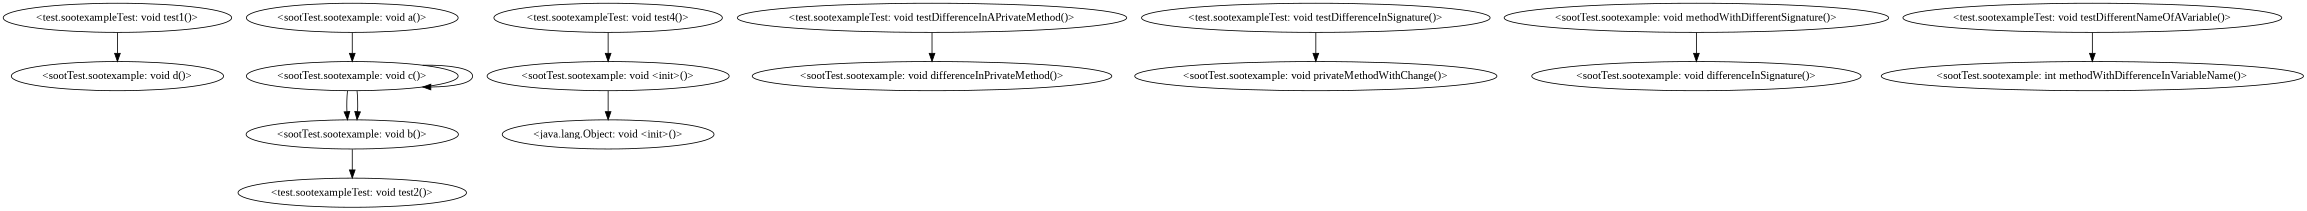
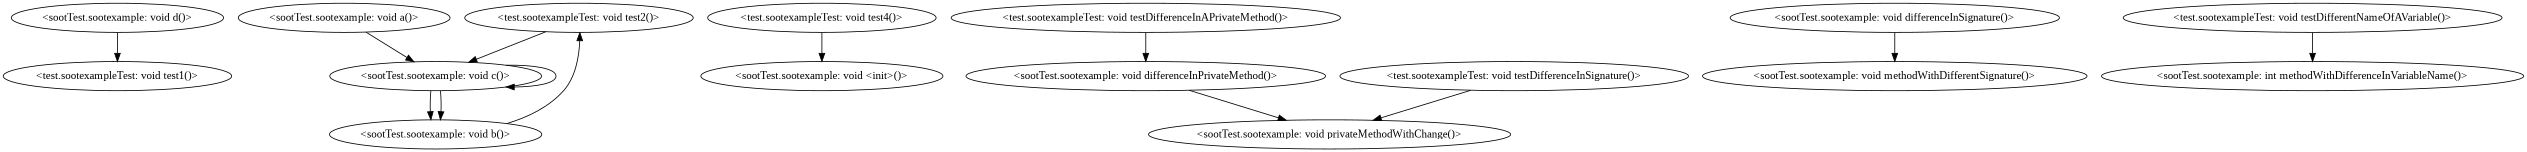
  digraph {
    fontname="Liberation Serif"
    node [fontname="Liberation Serif"]
    edge [fontname="Liberation Serif"]
    "<test.sootexampleTest: void test1()>"
    "<sootTest.sootexample: void d()>"
    "<test.sootexampleTest: void test2()>"
    "<sootTest.sootexample: void c()>"
    "<sootTest.sootexample: void b()>"
    "<sootTest.sootexample: void <init>()>"
-   "<java.lang.Object: void <init>()>"
    "<test.sootexampleTest: void test4()>"
    "<test.sootexampleTest: void testDifferenceInAPrivateMethod()>"
    "<sootTest.sootexample: void differenceInPrivateMethod()>"
    "<sootTest.sootexample: void privateMethodWithChange()>"
    "<test.sootexampleTest: void testDifferenceInSignature()>"
    "<sootTest.sootexample: void differenceInSignature()>"
    "<sootTest.sootexample: void methodWithDifferentSignature()>"
    "<test.sootexampleTest: void testDifferentNameOfAVariable()>"
    "<sootTest.sootexample: int methodWithDifferenceInVariableName()>"
    "<sootTest.sootexample: void a()>"
-   "<test.sootexampleTest: void test1()>" -> "<sootTest.sootexample: void d()>"
+   "<sootTest.sootexample: void d()>" -> "<test.sootexampleTest: void test1()>"
+   "<test.sootexampleTest: void test2()>" -> "<sootTest.sootexample: void c()>"
    "<sootTest.sootexample: void c()>" -> "<sootTest.sootexample: void c()>"
    "<sootTest.sootexample: void c()>" -> "<sootTest.sootexample: void b()>"
    "<sootTest.sootexample: void c()>" -> "<sootTest.sootexample: void b()>"
    "<sootTest.sootexample: void b()>" -> "<test.sootexampleTest: void test2()>"
-   "<sootTest.sootexample: void <init>()>" -> "<java.lang.Object: void <init>()>"
    "<test.sootexampleTest: void test4()>" -> "<sootTest.sootexample: void <init>()>"
    "<test.sootexampleTest: void testDifferenceInAPrivateMethod()>" -> "<sootTest.sootexample: void differenceInPrivateMethod()>"
+   "<sootTest.sootexample: void differenceInPrivateMethod()>" -> "<sootTest.sootexample: void privateMethodWithChange()>"
    "<test.sootexampleTest: void testDifferenceInSignature()>" -> "<sootTest.sootexample: void privateMethodWithChange()>"
-   "<sootTest.sootexample: void methodWithDifferentSignature()>" -> "<sootTest.sootexample: void differenceInSignature()>"
+   "<sootTest.sootexample: void differenceInSignature()>" -> "<sootTest.sootexample: void methodWithDifferentSignature()>"
    "<test.sootexampleTest: void testDifferentNameOfAVariable()>" -> "<sootTest.sootexample: int methodWithDifferenceInVariableName()>"
    "<sootTest.sootexample: void a()>" -> "<sootTest.sootexample: void c()>"
  }
